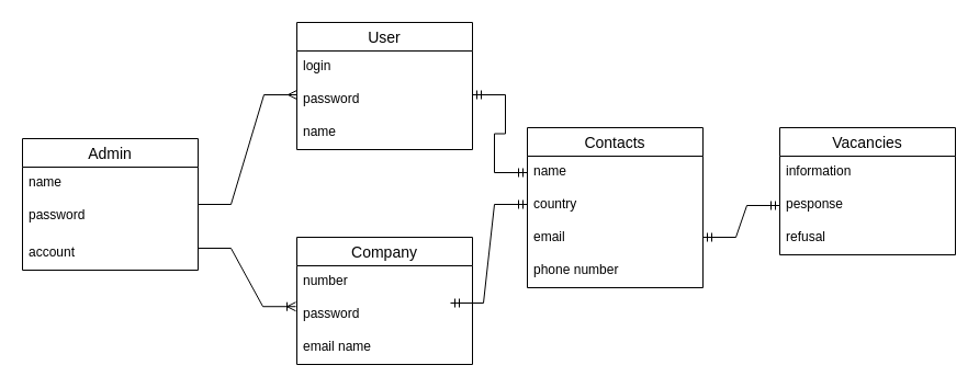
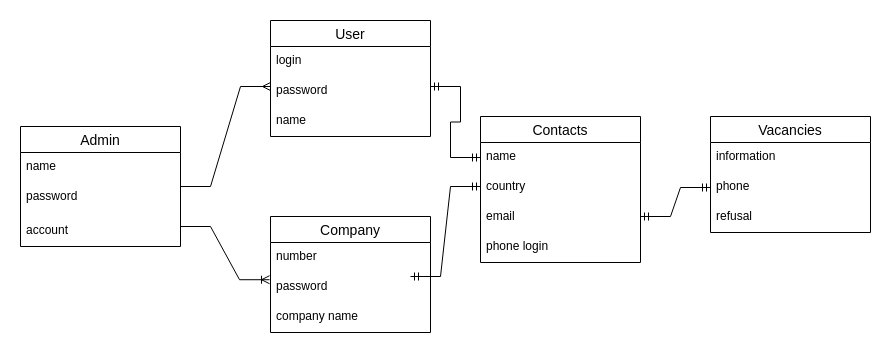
  <mxCell id="0" />
  <mxCell id="1" parent="0" />
  <mxCell id="2" value="Company" style="swimlane;fontStyle=0;childLayout=stackLayout;horizontal=1;startSize=26;horizontalStack=0;resizeParent=1;resizeParentMax=0;resizeLast=0;collapsible=1;marginBottom=0;align=center;fontSize=14;" vertex="1" parent="1"><mxGeometry x="270" y="216" width="160" height="116" as="geometry" /></mxCell>
  <mxCell id="3" value="number" style="text;strokeColor=none;fillColor=none;spacingLeft=4;spacingRight=4;overflow=hidden;rotatable=0;points=[[0,0.5],[1,0.5]];portConstraint=eastwest;fontSize=12;" vertex="1" parent="2"><mxGeometry y="26" width="160" height="30" as="geometry" /></mxCell>
  <mxCell id="4" value="password" style="text;strokeColor=none;fillColor=none;spacingLeft=4;spacingRight=4;overflow=hidden;rotatable=0;points=[[0,0.5],[1,0.5]];portConstraint=eastwest;fontSize=12;" vertex="1" parent="2"><mxGeometry y="56" width="160" height="30" as="geometry" /></mxCell>
- <mxCell id="5" value="email name" style="text;strokeColor=none;fillColor=none;spacingLeft=4;spacingRight=4;overflow=hidden;rotatable=0;points=[[0,0.5],[1,0.5]];portConstraint=eastwest;fontSize=12;" vertex="1" parent="2"><mxGeometry y="86" width="160" height="30" as="geometry" /></mxCell>
+ <mxCell id="5" value="company name" style="text;strokeColor=none;fillColor=none;spacingLeft=4;spacingRight=4;overflow=hidden;rotatable=0;points=[[0,0.5],[1,0.5]];portConstraint=eastwest;fontSize=12;" vertex="1" parent="2"><mxGeometry y="86" width="160" height="30" as="geometry" /></mxCell>
  <mxCell id="6" value="Admin" style="swimlane;fontStyle=0;childLayout=stackLayout;horizontal=1;startSize=26;horizontalStack=0;resizeParent=1;resizeParentMax=0;resizeLast=0;collapsible=1;marginBottom=0;align=center;fontSize=14;" vertex="1" parent="1"><mxGeometry x="20" y="126" width="160" height="120" as="geometry" /></mxCell>
  <mxCell id="7" value="name" style="text;strokeColor=none;fillColor=none;spacingLeft=4;spacingRight=4;overflow=hidden;rotatable=0;points=[[0,0.5],[1,0.5]];portConstraint=eastwest;fontSize=12;" vertex="1" parent="6"><mxGeometry y="26" width="160" height="30" as="geometry" /></mxCell>
  <mxCell id="8" value="password" style="text;strokeColor=none;fillColor=none;spacingLeft=4;spacingRight=4;overflow=hidden;rotatable=0;points=[[0,0.5],[1,0.5]];portConstraint=eastwest;fontSize=12;" vertex="1" parent="6"><mxGeometry y="56" width="160" height="34" as="geometry" /></mxCell>
  <mxCell id="9" value="account" style="text;strokeColor=none;fillColor=none;spacingLeft=4;spacingRight=4;overflow=hidden;rotatable=0;points=[[0,0.5],[1,0.5]];portConstraint=eastwest;fontSize=12;" vertex="1" parent="6"><mxGeometry y="90" width="160" height="30" as="geometry" /></mxCell>
  <mxCell id="10" value="Vacancies" style="swimlane;fontStyle=0;childLayout=stackLayout;horizontal=1;startSize=26;horizontalStack=0;resizeParent=1;resizeParentMax=0;resizeLast=0;collapsible=1;marginBottom=0;align=center;fontSize=14;" vertex="1" parent="1"><mxGeometry x="710" y="116" width="160" height="116" as="geometry" /></mxCell>
  <mxCell id="11" value="information" style="text;strokeColor=none;fillColor=none;spacingLeft=4;spacingRight=4;overflow=hidden;rotatable=0;points=[[0,0.5],[1,0.5]];portConstraint=eastwest;fontSize=12;" vertex="1" parent="10"><mxGeometry y="26" width="160" height="30" as="geometry" /></mxCell>
- <mxCell id="12" value="pesponse" style="text;strokeColor=none;fillColor=none;spacingLeft=4;spacingRight=4;overflow=hidden;rotatable=0;points=[[0,0.5],[1,0.5]];portConstraint=eastwest;fontSize=12;" vertex="1" parent="10"><mxGeometry y="56" width="160" height="30" as="geometry" /></mxCell>
+ <mxCell id="12" value="phone" style="text;strokeColor=none;fillColor=none;spacingLeft=4;spacingRight=4;overflow=hidden;rotatable=0;points=[[0,0.5],[1,0.5]];portConstraint=eastwest;fontSize=12;" vertex="1" parent="10"><mxGeometry y="56" width="160" height="30" as="geometry" /></mxCell>
  <mxCell id="13" value="refusal" style="text;strokeColor=none;fillColor=none;spacingLeft=4;spacingRight=4;overflow=hidden;rotatable=0;points=[[0,0.5],[1,0.5]];portConstraint=eastwest;fontSize=12;" vertex="1" parent="10"><mxGeometry y="86" width="160" height="30" as="geometry" /></mxCell>
  <mxCell id="14" value="User" style="swimlane;fontStyle=0;childLayout=stackLayout;horizontal=1;startSize=26;horizontalStack=0;resizeParent=1;resizeParentMax=0;resizeLast=0;collapsible=1;marginBottom=0;align=center;fontSize=14;" vertex="1" parent="1"><mxGeometry x="270" y="20" width="160" height="116" as="geometry" /></mxCell>
  <mxCell id="15" value="login" style="text;strokeColor=none;fillColor=none;spacingLeft=4;spacingRight=4;overflow=hidden;rotatable=0;points=[[0,0.5],[1,0.5]];portConstraint=eastwest;fontSize=12;" vertex="1" parent="14"><mxGeometry y="26" width="160" height="30" as="geometry" /></mxCell>
  <mxCell id="16" value="password" style="text;strokeColor=none;fillColor=none;spacingLeft=4;spacingRight=4;overflow=hidden;rotatable=0;points=[[0,0.5],[1,0.5]];portConstraint=eastwest;fontSize=12;" vertex="1" parent="14"><mxGeometry y="56" width="160" height="30" as="geometry" /></mxCell>
  <mxCell id="17" value="name" style="text;strokeColor=none;fillColor=none;spacingLeft=4;spacingRight=4;overflow=hidden;rotatable=0;points=[[0,0.5],[1,0.5]];portConstraint=eastwest;fontSize=12;" vertex="1" parent="14"><mxGeometry y="86" width="160" height="30" as="geometry" /></mxCell>
  <mxCell id="18" value="Contacts" style="swimlane;fontStyle=0;childLayout=stackLayout;horizontal=1;startSize=26;horizontalStack=0;resizeParent=1;resizeParentMax=0;resizeLast=0;collapsible=1;marginBottom=0;align=center;fontSize=14;" vertex="1" parent="1"><mxGeometry x="480" y="116" width="160" height="146" as="geometry" /></mxCell>
  <mxCell id="19" value="name" style="text;strokeColor=none;fillColor=none;spacingLeft=4;spacingRight=4;overflow=hidden;rotatable=0;points=[[0,0.5],[1,0.5]];portConstraint=eastwest;fontSize=12;" vertex="1" parent="18"><mxGeometry y="26" width="160" height="30" as="geometry" /></mxCell>
  <mxCell id="20" value="country" style="text;strokeColor=none;fillColor=none;spacingLeft=4;spacingRight=4;overflow=hidden;rotatable=0;points=[[0,0.5],[1,0.5]];portConstraint=eastwest;fontSize=12;" vertex="1" parent="18"><mxGeometry y="56" width="160" height="30" as="geometry" /></mxCell>
  <mxCell id="21" value="email" style="text;strokeColor=none;fillColor=none;spacingLeft=4;spacingRight=4;overflow=hidden;rotatable=0;points=[[0,0.5],[1,0.5]];portConstraint=eastwest;fontSize=12;" vertex="1" parent="18"><mxGeometry y="86" width="160" height="30" as="geometry" /></mxCell>
- <mxCell id="22" value="phone number" style="text;strokeColor=none;fillColor=none;spacingLeft=4;spacingRight=4;overflow=hidden;rotatable=0;points=[[0,0.5],[1,0.5]];portConstraint=eastwest;fontSize=12;" vertex="1" parent="18"><mxGeometry y="116" width="160" height="30" as="geometry" /></mxCell>
+ <mxCell id="22" value="phone login" style="text;strokeColor=none;fillColor=none;spacingLeft=4;spacingRight=4;overflow=hidden;rotatable=0;points=[[0,0.5],[1,0.5]];portConstraint=eastwest;fontSize=12;" vertex="1" parent="18"><mxGeometry y="116" width="160" height="30" as="geometry" /></mxCell>
  <mxCell id="23" value="" style="edgeStyle=entityRelationEdgeStyle;fontSize=12;html=1;endArrow=ERmandOne;startArrow=ERmandOne;rounded=0;" edge="1" parent="1"><mxGeometry width="100" height="100" relative="1" as="geometry"><mxPoint x="410" y="276" as="sourcePoint" /><mxPoint x="480" y="186" as="targetPoint" /></mxGeometry></mxCell>
  <mxCell id="24" value="" style="edgeStyle=entityRelationEdgeStyle;fontSize=12;html=1;endArrow=ERmandOne;startArrow=ERmandOne;rounded=0;entryX=0;entryY=0.5;entryDx=0;entryDy=0;" edge="1" parent="1" target="19"><mxGeometry width="100" height="100" relative="1" as="geometry"><mxPoint x="430" y="86" as="sourcePoint" /><mxPoint x="530" y="-14" as="targetPoint" /></mxGeometry></mxCell>
  <mxCell id="25" value="" style="edgeStyle=entityRelationEdgeStyle;fontSize=12;html=1;endArrow=ERmany;rounded=0;" edge="1" parent="1"><mxGeometry width="100" height="100" relative="1" as="geometry"><mxPoint x="180" y="186" as="sourcePoint" /><mxPoint x="270" y="86" as="targetPoint" /></mxGeometry></mxCell>
  <mxCell id="26" value="" style="edgeStyle=entityRelationEdgeStyle;fontSize=12;html=1;endArrow=ERoneToMany;rounded=0;entryX=-0.006;entryY=0.241;entryDx=0;entryDy=0;entryPerimeter=0;" edge="1" parent="1" target="4"><mxGeometry width="100" height="100" relative="1" as="geometry"><mxPoint x="180" y="226" as="sourcePoint" /><mxPoint x="280" y="126" as="targetPoint" /></mxGeometry></mxCell>
  <mxCell id="27" value="" style="edgeStyle=entityRelationEdgeStyle;fontSize=12;html=1;endArrow=ERmandOne;startArrow=ERmandOne;rounded=0;entryX=0;entryY=0.5;entryDx=0;entryDy=0;" edge="1" parent="1" target="12"><mxGeometry width="100" height="100" relative="1" as="geometry"><mxPoint x="640" y="216" as="sourcePoint" /><mxPoint x="740" y="116" as="targetPoint" /></mxGeometry></mxCell>
